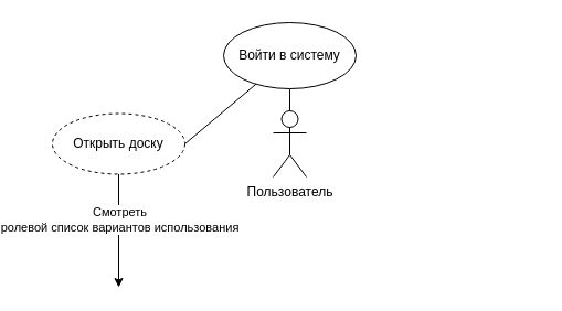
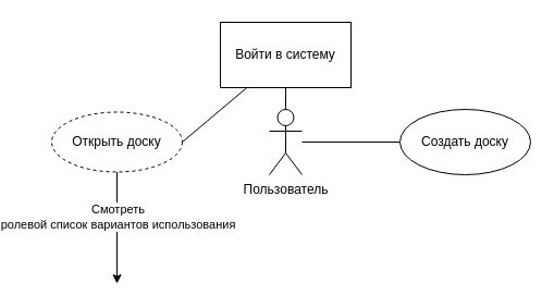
  <mxCell id="0" />
  <mxCell id="1" parent="0" />
  <mxCell id="2" value="Пользователь" style="shape=umlActor;verticalLabelPosition=bottom;verticalAlign=top;html=1;outlineConnect=0;" vertex="1" parent="1"><mxGeometry x="220" y="100" width="30" height="60" as="geometry" /></mxCell>
  <mxCell id="3" style="edgeStyle=orthogonalEdgeStyle;rounded=0;orthogonalLoop=1;jettySize=auto;html=1;endArrow=none;endFill=0;" edge="1" parent="1" source="4" target="2"><mxGeometry relative="1" as="geometry" /></mxCell>
- <mxCell id="4" value="Войти в систему" style="ellipse;whiteSpace=wrap;html=1;" vertex="1" parent="1"><mxGeometry x="175" y="20" width="120" height="60" as="geometry" /></mxCell>
+ <mxCell id="4" value="Войти в систему" style="whiteSpace=wrap;html=1;rounded=0;" vertex="1" parent="1"><mxGeometry x="175" y="20" width="120" height="60" as="geometry" /></mxCell>
+ <mxCell id="5" style="edgeStyle=orthogonalEdgeStyle;rounded=0;orthogonalLoop=1;jettySize=auto;html=1;endArrow=none;endFill=0;" edge="1" parent="1" source="6" target="2"><mxGeometry relative="1" as="geometry" /></mxCell>
+ <mxCell id="6" value="Создать доску" style="ellipse;whiteSpace=wrap;html=1;" vertex="1" parent="1"><mxGeometry x="340" y="100" width="120" height="60" as="geometry" /></mxCell>
  <mxCell id="7" value="Открыть доску" style="ellipse;whiteSpace=wrap;html=1;dashed=1;" vertex="1" parent="1"><mxGeometry x="20" y="102.5" width="120" height="55" as="geometry" /></mxCell>
  <mxCell id="8" value="" style="endArrow=none;html=1;rounded=0;exitX=1;exitY=0.5;exitDx=0;exitDy=0;" edge="1" parent="1" source="7" target="4"><mxGeometry width="50" height="50" relative="1" as="geometry"><mxPoint x="220" y="180" as="sourcePoint" /><mxPoint x="270" y="130" as="targetPoint" /></mxGeometry></mxCell>
  <mxCell id="9" value="" style="endArrow=classic;html=1;rounded=0;exitX=0.5;exitY=1;exitDx=0;exitDy=0;endFill=1;" edge="1" parent="1" source="7"><mxGeometry width="50" height="50" relative="1" as="geometry"><mxPoint x="180" y="180" as="sourcePoint" /><mxPoint x="80" y="260" as="targetPoint" /></mxGeometry></mxCell>
  <mxCell id="10" value="Смотреть&lt;br&gt;ролевой список вариантов использования" style="edgeLabel;html=1;align=center;verticalAlign=middle;resizable=0;points=[];" vertex="1" connectable="0" parent="9"><mxGeometry x="0.14" y="-1" relative="1" as="geometry"><mxPoint x="1" y="-17" as="offset" /></mxGeometry></mxCell>
